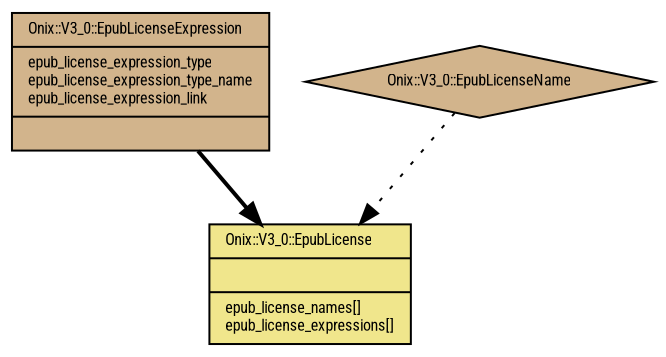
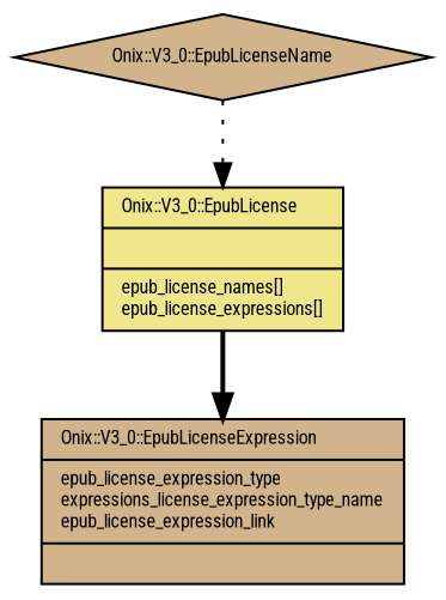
  digraph {
    fontname="Roboto Condensed"
    fontsize=8
    node [fillcolor=tan fontname="Roboto Condensed" fontsize=8 shape=record style=filled]
    edge [arrowhead=normal fontname="Roboto Condensed" fontsize=8]
    n1 [fillcolor=khaki label="{Onix::V3_0::EpubLicense\l|\l|epub_license_names[]\lepub_license_expressions[]\l}"]
-   n2 [label="{Onix::V3_0::EpubLicenseExpression\l|epub_license_expression_type\lepub_license_expression_type_name\lepub_license_expression_link\l|\l}"]
+   n2 [label="{Onix::V3_0::EpubLicenseExpression\l|epub_license_expression_type\lexpressions_license_expression_type_name\lepub_license_expression_link\l|\l}"]
    n3 [label="Onix::V3_0::EpubLicenseName" shape=diamond]
-   n2 -> n1 [style=bold]
+   n1 -> n2 [style=bold]
    n3 -> n1 [style=dotted]
  }
